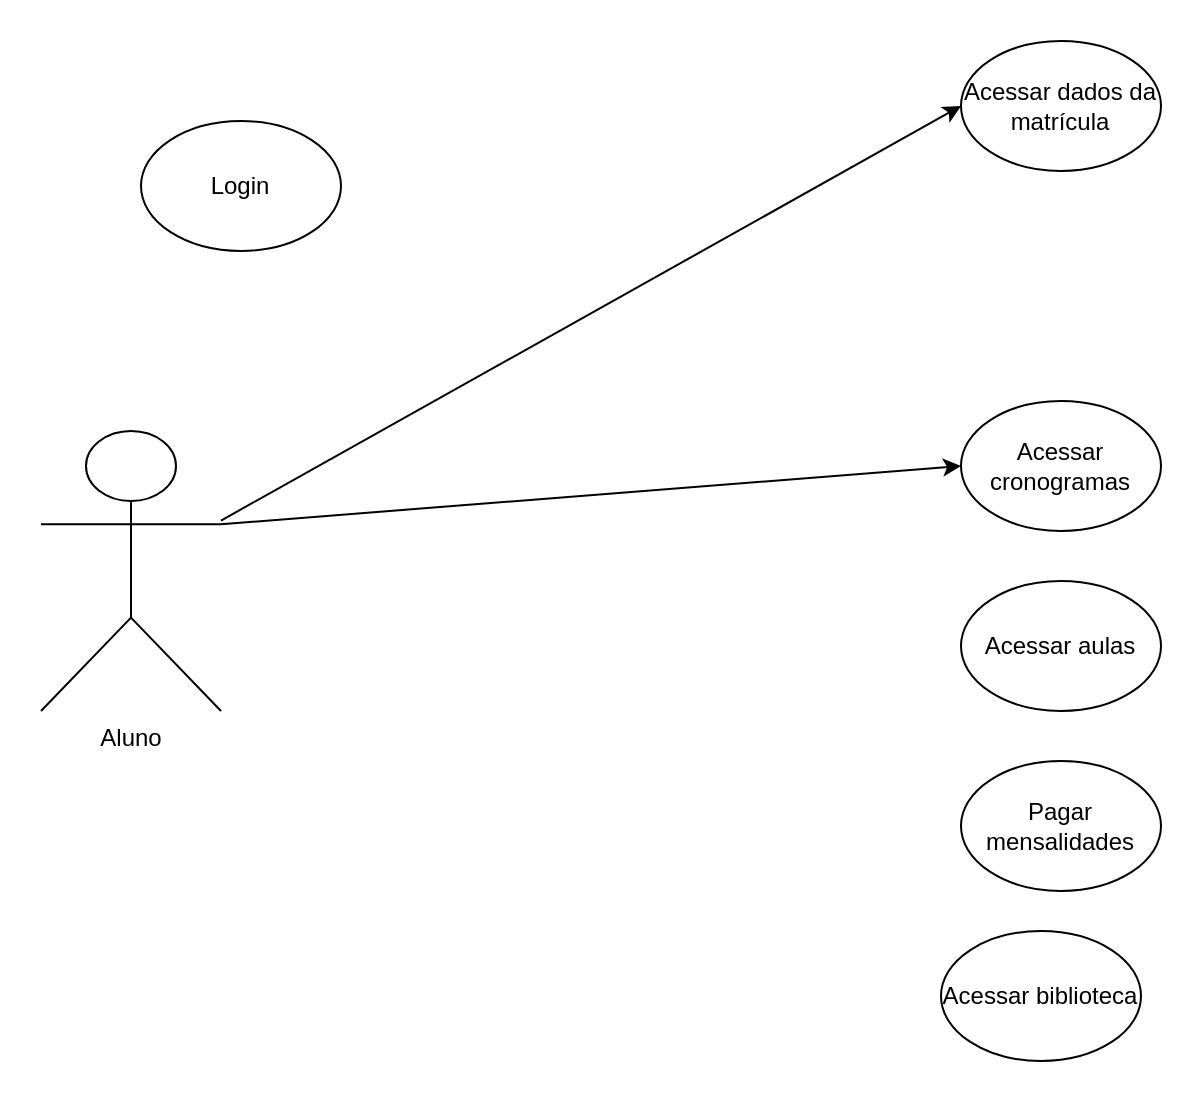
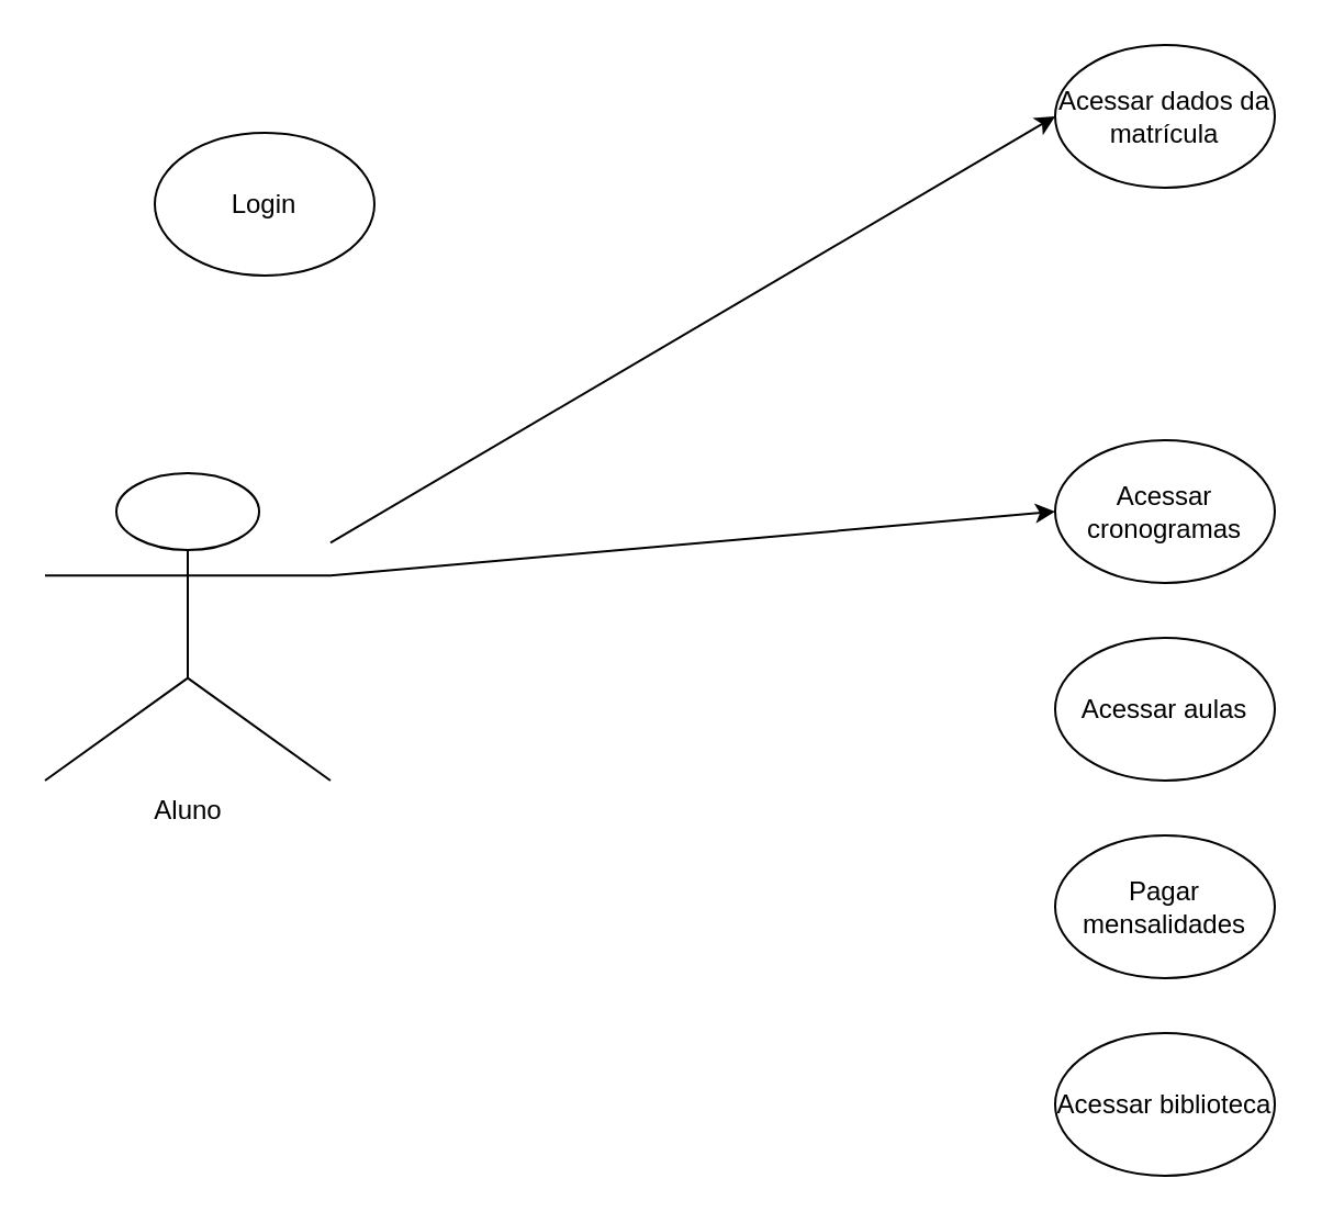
  <mxCell id="0" />
  <mxCell id="1" parent="0" />
- <mxCell id="2" value="Aluno&lt;br&gt;" style="shape=umlActor;verticalLabelPosition=bottom;verticalAlign=top;html=1;outlineConnect=0;" vertex="1" parent="1"><mxGeometry x="20" y="215" width="90" height="140" as="geometry" /></mxCell>
+ <mxCell id="2" value="Aluno&lt;br&gt;" style="shape=umlActor;verticalLabelPosition=bottom;verticalAlign=top;html=1;outlineConnect=0;" vertex="1" parent="1"><mxGeometry x="20" y="215" width="130" height="140" as="geometry" /></mxCell>
  <mxCell id="3" value="Acessar dados da matrícula" style="ellipse;whiteSpace=wrap;html=1;" vertex="1" parent="1"><mxGeometry x="480" y="20" width="100" height="65" as="geometry" /></mxCell>
  <mxCell id="4" value="Login" style="ellipse;whiteSpace=wrap;html=1;" vertex="1" parent="1"><mxGeometry x="70" y="60" width="100" height="65" as="geometry" /></mxCell>
  <mxCell id="5" value="Acessar cronogramas" style="ellipse;whiteSpace=wrap;html=1;" vertex="1" parent="1"><mxGeometry x="480" y="200" width="100" height="65" as="geometry" /></mxCell>
  <mxCell id="6" value="Acessar aulas" style="ellipse;whiteSpace=wrap;html=1;" vertex="1" parent="1"><mxGeometry x="480" y="290" width="100" height="65" as="geometry" /></mxCell>
  <mxCell id="7" value="Pagar mensalidades" style="ellipse;whiteSpace=wrap;html=1;" vertex="1" parent="1"><mxGeometry x="480" y="380" width="100" height="65" as="geometry" /></mxCell>
- <mxCell id="8" value="Acessar biblioteca" style="ellipse;whiteSpace=wrap;html=1;" vertex="1" parent="1"><mxGeometry x="470" y="465" width="100" height="65" as="geometry" /></mxCell>
+ <mxCell id="8" value="Acessar biblioteca" style="ellipse;whiteSpace=wrap;html=1;" vertex="1" parent="1"><mxGeometry x="480" y="470" width="100" height="65" as="geometry" /></mxCell>
  <mxCell id="9" value="" style="endArrow=classic;html=1;rounded=0;entryX=0;entryY=0.5;entryDx=0;entryDy=0;" edge="1" parent="1" source="2" target="3"><mxGeometry width="50" height="50" relative="1" as="geometry"><mxPoint x="260" y="350" as="sourcePoint" /><mxPoint x="310" y="300" as="targetPoint" /></mxGeometry></mxCell>
  <mxCell id="10" value="" style="endArrow=classic;html=1;rounded=0;exitX=1;exitY=0.333;exitDx=0;exitDy=0;exitPerimeter=0;entryX=0;entryY=0.5;entryDx=0;entryDy=0;" edge="1" parent="1" source="2" target="5"><mxGeometry width="50" height="50" relative="1" as="geometry"><mxPoint x="160" y="340" as="sourcePoint" /><mxPoint x="210" y="290" as="targetPoint" /></mxGeometry></mxCell>
